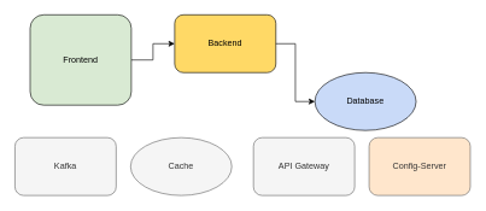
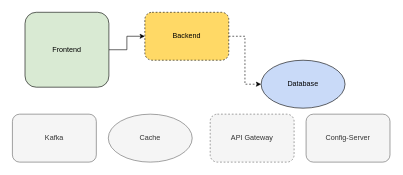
  <mxCell id="0" />
  <mxCell id="1" parent="0" />
  <mxCell id="2" style="edgeStyle=orthogonalEdgeStyle;rounded=0;orthogonalLoop=1;jettySize=auto;html=1;" edge="1" parent="1" source="3" target="4"><mxGeometry relative="1" as="geometry" /></mxCell>
  <mxCell id="3" value="Frontend" style="rounded=1;whiteSpace=wrap;html=1;fillColor=#D9EAD3;" parent="1" vertex="1"><mxGeometry x="41" y="20" width="140" height="125" as="geometry" /></mxCell>
- <mxCell id="4" value="Backend" style="rounded=1;whiteSpace=wrap;html=1;fillColor=#FFD966;" parent="1" vertex="1"><mxGeometry x="241" y="20" width="140" height="80" as="geometry" /></mxCell>
+ <mxCell id="4" value="Backend" style="rounded=1;whiteSpace=wrap;html=1;fillColor=#FFD966;dashed=1;" parent="1" vertex="1"><mxGeometry x="241" y="20" width="140" height="80" as="geometry" /></mxCell>
  <mxCell id="5" value="Database" style="ellipse;whiteSpace=wrap;html=1;fillColor=#C9DAF8;" parent="1" vertex="1"><mxGeometry x="435" y="100" width="140" height="80" as="geometry" /></mxCell>
- <mxCell id="6" value="API Gateway" style="rounded=1;whiteSpace=wrap;html=1;fillColor=#f5f5f5;fontColor=#333333;strokeColor=#666666;" parent="1" vertex="1"><mxGeometry x="350" y="190" width="140" height="80" as="geometry" /></mxCell>
- <mxCell id="7" style="edgeStyle=orthogonalEdgeStyle;rounded=0;orthogonalLoop=1;" parent="1" source="4" target="5" edge="1"><mxGeometry relative="1" as="geometry" /></mxCell>
+ <mxCell id="6" value="API Gateway" style="rounded=1;whiteSpace=wrap;html=1;fillColor=#f5f5f5;fontColor=#333333;strokeColor=#666666;dashed=1;" parent="1" vertex="1"><mxGeometry x="350" y="190" width="140" height="80" as="geometry" /></mxCell>
+ <mxCell id="7" style="edgeStyle=orthogonalEdgeStyle;rounded=0;orthogonalLoop=1;dashed=1;" parent="1" source="4" target="5" edge="1"><mxGeometry relative="1" as="geometry" /></mxCell>
  <mxCell id="8" value="Cache" style="ellipse;whiteSpace=wrap;html=1;fillColor=#f5f5f5;fontColor=#333333;strokeColor=#666666;" vertex="1" parent="1"><mxGeometry x="180" y="190" width="140" height="80" as="geometry" /></mxCell>
  <mxCell id="9" value="Kafka" style="rounded=1;whiteSpace=wrap;html=1;fillColor=#f5f5f5;fontColor=#333333;strokeColor=#666666;" vertex="1" parent="1"><mxGeometry x="20" y="190" width="140" height="80" as="geometry" /></mxCell>
- <mxCell id="10" value="Config-Server" style="rounded=1;whiteSpace=wrap;html=1;fillColor=#ffe6cc;fontColor=#333333;strokeColor=#666666;" vertex="1" parent="1"><mxGeometry x="510" y="190" width="140" height="80" as="geometry" /></mxCell>
+ <mxCell id="10" value="Config-Server" style="rounded=1;whiteSpace=wrap;html=1;fillColor=#f5f5f5;fontColor=#333333;strokeColor=#666666;" vertex="1" parent="1"><mxGeometry x="510" y="190" width="140" height="80" as="geometry" /></mxCell>
